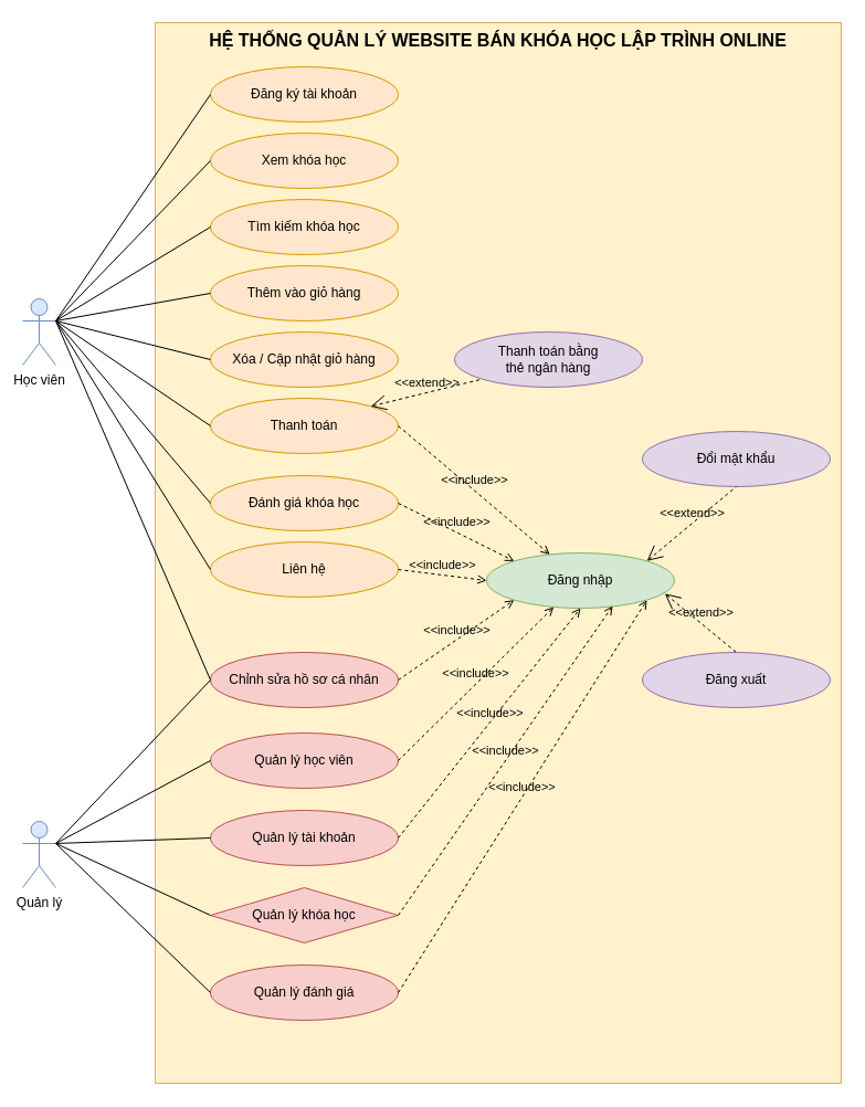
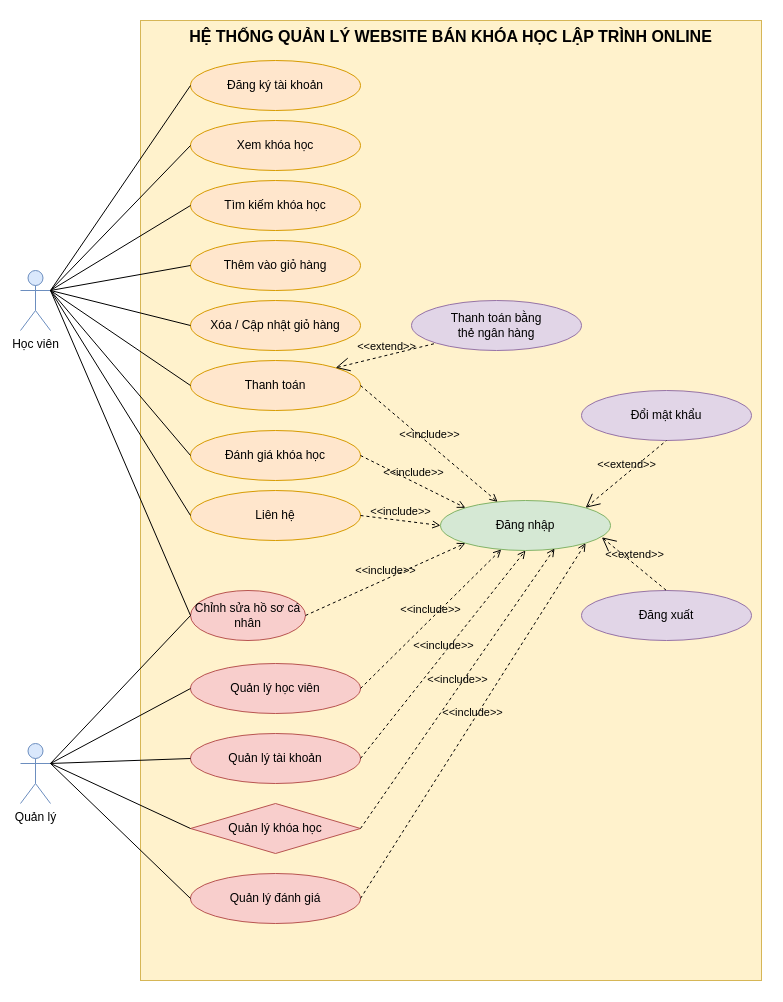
  <mxCell id="0" />
  <mxCell id="1" parent="0" />
  <mxCell id="2" value="Quản lý" style="shape=umlActor;verticalLabelPosition=bottom;verticalAlign=top;html=1;fillColor=#dae8fc;strokeColor=#6c8ebf;" parent="1" vertex="1"><mxGeometry x="20" y="743" width="30" height="60" as="geometry" /></mxCell>
  <mxCell id="3" value="&lt;font style=&quot;font-size: 16px;&quot;&gt;HỆ THỐNG QUẢN LÝ WEBSITE BÁN KHÓA HỌC LẬP TRÌNH ONLINE&lt;/font&gt;" style="shape=rect;html=1;verticalAlign=top;fontStyle=1;whiteSpace=wrap;align=center;fillColor=#fff2cc;strokeColor=#d6b656;" parent="1" vertex="1"><mxGeometry x="140" y="20" width="621" height="960" as="geometry" /></mxCell>
  <mxCell id="4" value="Đăng ký tài khoản" style="ellipse;whiteSpace=wrap;html=1;fillColor=#ffe6cc;strokeColor=#d79b00;" parent="1" vertex="1"><mxGeometry x="190" y="60" width="170" height="50" as="geometry" /></mxCell>
  <mxCell id="5" value="Thêm vào giỏ hàng" style="ellipse;whiteSpace=wrap;html=1;fillColor=#ffe6cc;strokeColor=#d79b00;" parent="1" vertex="1"><mxGeometry x="190" y="240" width="170" height="50" as="geometry" /></mxCell>
  <mxCell id="6" value="Đánh giá khóa học" style="ellipse;whiteSpace=wrap;html=1;fillColor=#ffe6cc;strokeColor=#d79b00;" parent="1" vertex="1"><mxGeometry x="190" y="430" width="170" height="50" as="geometry" /></mxCell>
  <mxCell id="7" value="Liên hệ" style="ellipse;whiteSpace=wrap;html=1;fillColor=#ffe6cc;strokeColor=#d79b00;" parent="1" vertex="1"><mxGeometry x="190" y="490" width="170" height="50" as="geometry" /></mxCell>
- <mxCell id="8" value="Chỉnh sửa hồ sơ cá nhân" style="ellipse;whiteSpace=wrap;html=1;fillColor=#f8cecc;strokeColor=#b85450;" parent="1" vertex="1"><mxGeometry x="190" y="590" width="170" height="50" as="geometry" /></mxCell>
+ <mxCell id="8" value="Chỉnh sửa hồ sơ cá nhân" style="ellipse;whiteSpace=wrap;html=1;fillColor=#f8cecc;strokeColor=#b85450;" parent="1" vertex="1"><mxGeometry x="190" y="590" width="115" height="50" as="geometry" /></mxCell>
  <mxCell id="9" value="Quản lý học viên" style="ellipse;whiteSpace=wrap;html=1;fillColor=#f8cecc;strokeColor=#b85450;" parent="1" vertex="1"><mxGeometry x="190" y="663" width="170" height="50" as="geometry" /></mxCell>
  <mxCell id="10" value="Quản lý tài khoản" style="ellipse;whiteSpace=wrap;html=1;fillColor=#f8cecc;strokeColor=#b85450;" parent="1" vertex="1"><mxGeometry x="190" y="733" width="170" height="50" as="geometry" /></mxCell>
  <mxCell id="11" value="Quản lý khóa học" style="rhombus;whiteSpace=wrap;html=1;fillColor=#f8cecc;strokeColor=#b85450;" parent="1" vertex="1"><mxGeometry x="190" y="803" width="170" height="50" as="geometry" /></mxCell>
  <mxCell id="12" value="Quản lý đánh giá" style="ellipse;whiteSpace=wrap;html=1;fillColor=#f8cecc;strokeColor=#b85450;" parent="1" vertex="1"><mxGeometry x="190" y="873" width="170" height="50" as="geometry" /></mxCell>
  <mxCell id="13" value="Đăng nhập" style="ellipse;whiteSpace=wrap;html=1;fillColor=#d5e8d4;strokeColor=#82b366;" parent="1" vertex="1"><mxGeometry x="440" y="500" width="170" height="50" as="geometry" /></mxCell>
  <mxCell id="14" value="Học viên" style="shape=umlActor;verticalLabelPosition=bottom;verticalAlign=top;html=1;fillColor=#dae8fc;strokeColor=#6c8ebf;" parent="1" vertex="1"><mxGeometry x="20" y="270" width="30" height="60" as="geometry" /></mxCell>
  <mxCell id="15" value="" style="edgeStyle=none;html=1;endArrow=none;verticalAlign=bottom;rounded=0;entryX=0;entryY=0.5;entryDx=0;entryDy=0;exitX=1;exitY=0.333;exitDx=0;exitDy=0;exitPerimeter=0;" parent="1" source="14" target="4" edge="1"><mxGeometry width="160" relative="1" as="geometry"><mxPoint x="100" y="200" as="sourcePoint" /><mxPoint x="380" y="380" as="targetPoint" /></mxGeometry></mxCell>
  <mxCell id="16" value="" style="edgeStyle=none;html=1;endArrow=none;verticalAlign=bottom;rounded=0;entryX=0;entryY=0.5;entryDx=0;entryDy=0;exitX=1;exitY=0.333;exitDx=0;exitDy=0;exitPerimeter=0;" parent="1" source="14" target="5" edge="1"><mxGeometry width="160" relative="1" as="geometry"><mxPoint x="60" y="150" as="sourcePoint" /><mxPoint x="200" y="105" as="targetPoint" /></mxGeometry></mxCell>
  <mxCell id="17" value="" style="edgeStyle=none;html=1;endArrow=none;verticalAlign=bottom;rounded=0;entryX=0;entryY=0.5;entryDx=0;entryDy=0;exitX=1;exitY=0.333;exitDx=0;exitDy=0;exitPerimeter=0;" parent="1" source="14" target="6" edge="1"><mxGeometry width="160" relative="1" as="geometry"><mxPoint x="70" y="160" as="sourcePoint" /><mxPoint x="210" y="115" as="targetPoint" /></mxGeometry></mxCell>
  <mxCell id="18" value="" style="edgeStyle=none;html=1;endArrow=none;verticalAlign=bottom;rounded=0;entryX=0;entryY=0.5;entryDx=0;entryDy=0;exitX=1;exitY=0.333;exitDx=0;exitDy=0;exitPerimeter=0;" parent="1" source="14" target="7" edge="1"><mxGeometry width="160" relative="1" as="geometry"><mxPoint x="80" y="170" as="sourcePoint" /><mxPoint x="220" y="125" as="targetPoint" /></mxGeometry></mxCell>
  <mxCell id="19" value="" style="edgeStyle=none;html=1;endArrow=none;verticalAlign=bottom;rounded=0;entryX=0;entryY=0.5;entryDx=0;entryDy=0;exitX=1;exitY=0.333;exitDx=0;exitDy=0;exitPerimeter=0;" parent="1" source="14" target="8" edge="1"><mxGeometry width="160" relative="1" as="geometry"><mxPoint x="90" y="180" as="sourcePoint" /><mxPoint x="230" y="135" as="targetPoint" /></mxGeometry></mxCell>
  <mxCell id="20" value="" style="edgeStyle=none;html=1;endArrow=none;verticalAlign=bottom;rounded=0;entryX=0;entryY=0.5;entryDx=0;entryDy=0;exitX=1;exitY=0.333;exitDx=0;exitDy=0;exitPerimeter=0;" parent="1" source="2" target="8" edge="1"><mxGeometry width="160" relative="1" as="geometry"><mxPoint x="100" y="460" as="sourcePoint" /><mxPoint x="240" y="415" as="targetPoint" /></mxGeometry></mxCell>
  <mxCell id="21" value="" style="edgeStyle=none;html=1;endArrow=none;verticalAlign=bottom;rounded=0;entryX=0;entryY=0.5;entryDx=0;entryDy=0;exitX=1;exitY=0.333;exitDx=0;exitDy=0;exitPerimeter=0;" parent="1" source="2" target="9" edge="1"><mxGeometry width="160" relative="1" as="geometry"><mxPoint x="-10" y="933" as="sourcePoint" /><mxPoint x="130" y="888" as="targetPoint" /></mxGeometry></mxCell>
  <mxCell id="22" value="" style="edgeStyle=none;html=1;endArrow=none;verticalAlign=bottom;rounded=0;entryX=0;entryY=0.5;entryDx=0;entryDy=0;exitX=1;exitY=0.333;exitDx=0;exitDy=0;exitPerimeter=0;" parent="1" source="2" target="10" edge="1"><mxGeometry width="160" relative="1" as="geometry"><mxPoint x="0" y="943" as="sourcePoint" /><mxPoint x="140" y="898" as="targetPoint" /></mxGeometry></mxCell>
  <mxCell id="23" value="" style="edgeStyle=none;html=1;endArrow=none;verticalAlign=bottom;rounded=0;entryX=0;entryY=0.5;entryDx=0;entryDy=0;exitX=1;exitY=0.333;exitDx=0;exitDy=0;exitPerimeter=0;" parent="1" source="2" target="11" edge="1"><mxGeometry width="160" relative="1" as="geometry"><mxPoint x="10" y="953" as="sourcePoint" /><mxPoint x="150" y="908" as="targetPoint" /></mxGeometry></mxCell>
  <mxCell id="24" value="" style="edgeStyle=none;html=1;endArrow=none;verticalAlign=bottom;rounded=0;entryX=0;entryY=0.5;entryDx=0;entryDy=0;exitX=1;exitY=0.333;exitDx=0;exitDy=0;exitPerimeter=0;" parent="1" source="2" target="12" edge="1"><mxGeometry width="160" relative="1" as="geometry"><mxPoint x="20" y="963" as="sourcePoint" /><mxPoint x="160" y="918" as="targetPoint" /></mxGeometry></mxCell>
  <mxCell id="25" value="&amp;lt;&amp;lt;include&amp;gt;&amp;gt;" style="edgeStyle=none;html=1;endArrow=open;verticalAlign=bottom;dashed=1;labelBackgroundColor=none;rounded=0;entryX=0;entryY=0;entryDx=0;entryDy=0;exitX=1;exitY=0.5;exitDx=0;exitDy=0;" parent="1" source="6" target="13" edge="1"><mxGeometry width="160" relative="1" as="geometry"><mxPoint x="380" y="570" as="sourcePoint" /><mxPoint x="540" y="570" as="targetPoint" /></mxGeometry></mxCell>
  <mxCell id="26" value="&amp;lt;&amp;lt;include&amp;gt;&amp;gt;" style="edgeStyle=none;html=1;endArrow=open;verticalAlign=bottom;dashed=1;labelBackgroundColor=none;rounded=0;entryX=0;entryY=0.5;entryDx=0;entryDy=0;exitX=1;exitY=0.5;exitDx=0;exitDy=0;" parent="1" source="7" target="13" edge="1"><mxGeometry width="160" relative="1" as="geometry"><mxPoint x="370" y="465" as="sourcePoint" /><mxPoint x="450" y="425" as="targetPoint" /></mxGeometry></mxCell>
  <mxCell id="27" value="Xem khóa học" style="ellipse;whiteSpace=wrap;html=1;fillColor=#ffe6cc;strokeColor=#d79b00;" parent="1" vertex="1"><mxGeometry x="190" y="120" width="170" height="50" as="geometry" /></mxCell>
  <mxCell id="28" value="Thanh toán" style="ellipse;whiteSpace=wrap;html=1;fillColor=#ffe6cc;strokeColor=#d79b00;" parent="1" vertex="1"><mxGeometry x="190" y="360" width="170" height="50" as="geometry" /></mxCell>
  <mxCell id="29" value="Tìm kiếm khóa học" style="ellipse;whiteSpace=wrap;html=1;fillColor=#ffe6cc;strokeColor=#d79b00;" parent="1" vertex="1"><mxGeometry x="190" y="180" width="170" height="50" as="geometry" /></mxCell>
  <mxCell id="30" value="Xóa / Cập nhật giỏ hàng" style="ellipse;whiteSpace=wrap;html=1;fillColor=#ffe6cc;strokeColor=#d79b00;" parent="1" vertex="1"><mxGeometry x="190" y="300" width="170" height="50" as="geometry" /></mxCell>
  <mxCell id="31" value="" style="edgeStyle=none;html=1;endArrow=none;verticalAlign=bottom;rounded=0;exitX=1;exitY=0.333;exitDx=0;exitDy=0;exitPerimeter=0;entryX=0;entryY=0.5;entryDx=0;entryDy=0;" parent="1" source="14" target="27" edge="1"><mxGeometry width="160" relative="1" as="geometry"><mxPoint x="230" y="320" as="sourcePoint" /><mxPoint x="390" y="320" as="targetPoint" /></mxGeometry></mxCell>
  <mxCell id="32" value="" style="edgeStyle=none;html=1;endArrow=none;verticalAlign=bottom;rounded=0;exitX=1;exitY=0.333;exitDx=0;exitDy=0;exitPerimeter=0;entryX=0;entryY=0.5;entryDx=0;entryDy=0;" parent="1" source="14" target="29" edge="1"><mxGeometry width="160" relative="1" as="geometry"><mxPoint x="230" y="320" as="sourcePoint" /><mxPoint x="390" y="320" as="targetPoint" /></mxGeometry></mxCell>
  <mxCell id="33" value="" style="edgeStyle=none;html=1;endArrow=none;verticalAlign=bottom;rounded=0;exitX=1;exitY=0.333;exitDx=0;exitDy=0;exitPerimeter=0;entryX=0;entryY=0.5;entryDx=0;entryDy=0;" parent="1" source="14" target="30" edge="1"><mxGeometry width="160" relative="1" as="geometry"><mxPoint x="230" y="320" as="sourcePoint" /><mxPoint x="390" y="320" as="targetPoint" /></mxGeometry></mxCell>
  <mxCell id="34" value="" style="edgeStyle=none;html=1;endArrow=none;verticalAlign=bottom;rounded=0;exitX=1;exitY=0.333;exitDx=0;exitDy=0;exitPerimeter=0;entryX=0;entryY=0.5;entryDx=0;entryDy=0;" parent="1" source="14" target="28" edge="1"><mxGeometry width="160" relative="1" as="geometry"><mxPoint x="230" y="320" as="sourcePoint" /><mxPoint x="390" y="320" as="targetPoint" /></mxGeometry></mxCell>
  <mxCell id="35" value="&amp;lt;&amp;lt;include&amp;gt;&amp;gt;" style="edgeStyle=none;html=1;endArrow=open;verticalAlign=bottom;dashed=1;labelBackgroundColor=none;rounded=0;exitX=1;exitY=0.5;exitDx=0;exitDy=0;" parent="1" source="28" target="13" edge="1"><mxGeometry width="160" relative="1" as="geometry"><mxPoint x="291" y="430" as="sourcePoint" /><mxPoint x="451" y="430" as="targetPoint" /></mxGeometry></mxCell>
  <mxCell id="36" value="&amp;lt;&amp;lt;include&amp;gt;&amp;gt;" style="edgeStyle=none;html=1;endArrow=open;verticalAlign=bottom;dashed=1;labelBackgroundColor=none;rounded=0;entryX=0;entryY=1;entryDx=0;entryDy=0;exitX=1;exitY=0.5;exitDx=0;exitDy=0;" parent="1" source="8" target="13" edge="1"><mxGeometry width="160" relative="1" as="geometry"><mxPoint x="291" y="490" as="sourcePoint" /><mxPoint x="451" y="490" as="targetPoint" /></mxGeometry></mxCell>
  <mxCell id="37" value="&amp;lt;&amp;lt;include&amp;gt;&amp;gt;" style="edgeStyle=none;html=1;endArrow=open;verticalAlign=bottom;dashed=1;labelBackgroundColor=none;rounded=0;exitX=1;exitY=0.5;exitDx=0;exitDy=0;" parent="1" source="9" target="13" edge="1"><mxGeometry width="160" relative="1" as="geometry"><mxPoint x="261" y="700" as="sourcePoint" /><mxPoint x="421" y="700" as="targetPoint" /></mxGeometry></mxCell>
  <mxCell id="38" value="&amp;lt;&amp;lt;include&amp;gt;&amp;gt;" style="edgeStyle=none;html=1;endArrow=open;verticalAlign=bottom;dashed=1;labelBackgroundColor=none;rounded=0;entryX=0.5;entryY=1;entryDx=0;entryDy=0;exitX=1;exitY=0.5;exitDx=0;exitDy=0;" parent="1" source="10" target="13" edge="1"><mxGeometry width="160" relative="1" as="geometry"><mxPoint x="261" y="700" as="sourcePoint" /><mxPoint x="421" y="700" as="targetPoint" /></mxGeometry></mxCell>
  <mxCell id="39" value="&amp;lt;&amp;lt;include&amp;gt;&amp;gt;" style="edgeStyle=none;html=1;endArrow=open;verticalAlign=bottom;dashed=1;labelBackgroundColor=none;rounded=0;entryX=0.671;entryY=0.96;entryDx=0;entryDy=0;entryPerimeter=0;exitX=1;exitY=0.5;exitDx=0;exitDy=0;" edge="1" parent="1" source="11" target="13"><mxGeometry width="160" relative="1" as="geometry"><mxPoint x="441" y="600" as="sourcePoint" /><mxPoint x="601" y="600" as="targetPoint" /></mxGeometry></mxCell>
  <mxCell id="40" value="&amp;lt;&amp;lt;include&amp;gt;&amp;gt;" style="edgeStyle=none;html=1;endArrow=open;verticalAlign=bottom;dashed=1;labelBackgroundColor=none;rounded=0;exitX=1;exitY=0.5;exitDx=0;exitDy=0;entryX=1;entryY=1;entryDx=0;entryDy=0;" edge="1" parent="1" source="12" target="13"><mxGeometry width="160" relative="1" as="geometry"><mxPoint x="441" y="700" as="sourcePoint" /><mxPoint x="601" y="700" as="targetPoint" /></mxGeometry></mxCell>
  <mxCell id="41" value="Đổi mật khẩu" style="ellipse;whiteSpace=wrap;html=1;fillColor=#e1d5e7;strokeColor=#9673a6;" vertex="1" parent="1"><mxGeometry x="581" y="390" width="170" height="50" as="geometry" /></mxCell>
  <mxCell id="42" value="Đăng xuất" style="ellipse;whiteSpace=wrap;html=1;fillColor=#e1d5e7;strokeColor=#9673a6;" vertex="1" parent="1"><mxGeometry x="581" y="590" width="170" height="50" as="geometry" /></mxCell>
  <mxCell id="43" value="&amp;lt;&amp;lt;extend&amp;gt;&amp;gt;" style="edgeStyle=none;html=1;startArrow=open;endArrow=none;startSize=12;verticalAlign=bottom;dashed=1;labelBackgroundColor=none;rounded=0;entryX=0.5;entryY=1;entryDx=0;entryDy=0;exitX=1;exitY=0;exitDx=0;exitDy=0;" edge="1" parent="1" source="13" target="41"><mxGeometry width="160" relative="1" as="geometry"><mxPoint x="581" y="480" as="sourcePoint" /><mxPoint x="741" y="480" as="targetPoint" /></mxGeometry></mxCell>
  <mxCell id="44" value="&amp;lt;&amp;lt;extend&amp;gt;&amp;gt;" style="edgeStyle=none;html=1;startArrow=open;endArrow=none;startSize=12;verticalAlign=bottom;dashed=1;labelBackgroundColor=none;rounded=0;entryX=0.5;entryY=0;entryDx=0;entryDy=0;exitX=0.949;exitY=0.736;exitDx=0;exitDy=0;exitPerimeter=0;" edge="1" parent="1" source="13" target="42"><mxGeometry width="160" relative="1" as="geometry"><mxPoint x="581" y="480" as="sourcePoint" /><mxPoint x="741" y="480" as="targetPoint" /></mxGeometry></mxCell>
  <mxCell id="45" value="Thanh toán bằng&lt;br&gt;thẻ ngân hàng" style="ellipse;whiteSpace=wrap;html=1;fillColor=#e1d5e7;strokeColor=#9673a6;" vertex="1" parent="1"><mxGeometry x="411" y="300" width="170" height="50" as="geometry" /></mxCell>
  <mxCell id="46" value="&amp;lt;&amp;lt;extend&amp;gt;&amp;gt;" style="edgeStyle=none;html=1;startArrow=open;endArrow=none;startSize=12;verticalAlign=bottom;dashed=1;labelBackgroundColor=none;rounded=0;entryX=0;entryY=1;entryDx=0;entryDy=0;exitX=1;exitY=0;exitDx=0;exitDy=0;" edge="1" parent="1" source="28" target="45"><mxGeometry width="160" relative="1" as="geometry"><mxPoint x="281" y="470" as="sourcePoint" /><mxPoint x="441" y="470" as="targetPoint" /></mxGeometry></mxCell>
